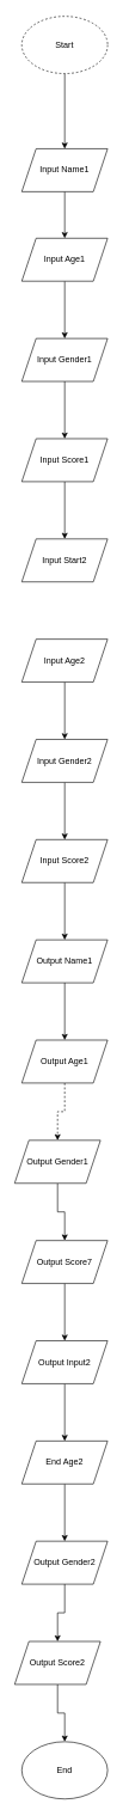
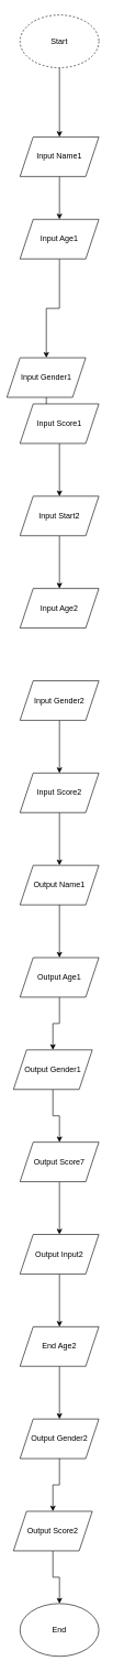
  <mxCell id="0" />
  <mxCell id="1" parent="0" />
  <mxCell id="2" value="" style="edgeStyle=orthogonalEdgeStyle;rounded=0;orthogonalLoop=1;jettySize=auto;html=1;" edge="1" parent="1" source="3" target="5"><mxGeometry relative="1" as="geometry" /></mxCell>
  <mxCell id="3" value="Start" style="ellipse;whiteSpace=wrap;html=1;dashed=1;" vertex="1" parent="1"><mxGeometry x="30" y="20" width="120" height="80" as="geometry" /></mxCell>
  <mxCell id="4" value="" style="edgeStyle=orthogonalEdgeStyle;rounded=0;orthogonalLoop=1;jettySize=auto;html=1;" edge="1" parent="1" source="5" target="7"><mxGeometry relative="1" as="geometry" /></mxCell>
  <mxCell id="5" value="Input Name1" style="shape=parallelogram;perimeter=parallelogramPerimeter;whiteSpace=wrap;html=1;fixedSize=1;" vertex="1" parent="1"><mxGeometry x="30" y="205" width="120" height="60" as="geometry" /></mxCell>
  <mxCell id="6" value="" style="edgeStyle=orthogonalEdgeStyle;rounded=0;orthogonalLoop=1;jettySize=auto;html=1;" edge="1" parent="1" source="7" target="9"><mxGeometry relative="1" as="geometry" /></mxCell>
  <mxCell id="7" value="Input Age1" style="shape=parallelogram;perimeter=parallelogramPerimeter;whiteSpace=wrap;html=1;fixedSize=1;" vertex="1" parent="1"><mxGeometry x="30" y="330" width="120" height="60" as="geometry" /></mxCell>
  <mxCell id="8" value="" style="edgeStyle=orthogonalEdgeStyle;rounded=0;orthogonalLoop=1;jettySize=auto;html=1;" edge="1" parent="1" source="9" target="11"><mxGeometry relative="1" as="geometry" /></mxCell>
- <mxCell id="9" value="Input Gender1" style="shape=parallelogram;perimeter=parallelogramPerimeter;whiteSpace=wrap;html=1;fixedSize=1;" vertex="1" parent="1"><mxGeometry x="30" y="470" width="120" height="60" as="geometry" /></mxCell>
+ <mxCell id="9" value="Input Gender1" style="shape=parallelogram;perimeter=parallelogramPerimeter;whiteSpace=wrap;html=1;fixedSize=1;" vertex="1" parent="1"><mxGeometry x="10" y="540" width="120" height="60" as="geometry" /></mxCell>
  <mxCell id="10" value="" style="edgeStyle=orthogonalEdgeStyle;rounded=0;orthogonalLoop=1;jettySize=auto;html=1;" edge="1" parent="1" source="11" target="13"><mxGeometry relative="1" as="geometry" /></mxCell>
  <mxCell id="11" value="Input Score1" style="shape=parallelogram;perimeter=parallelogramPerimeter;whiteSpace=wrap;html=1;fixedSize=1;" vertex="1" parent="1"><mxGeometry x="30" y="610" width="120" height="60" as="geometry" /></mxCell>
+ <mxCell id="12" value="" style="edgeStyle=orthogonalEdgeStyle;rounded=0;orthogonalLoop=1;jettySize=auto;html=1;" edge="1" parent="1" source="13" target="15"><mxGeometry relative="1" as="geometry" /></mxCell>
  <mxCell id="13" value="Input Start2" style="shape=parallelogram;perimeter=parallelogramPerimeter;whiteSpace=wrap;html=1;fixedSize=1;" vertex="1" parent="1"><mxGeometry x="30" y="750" width="120" height="60" as="geometry" /></mxCell>
- <mxCell id="14" value="" style="edgeStyle=orthogonalEdgeStyle;rounded=0;orthogonalLoop=1;jettySize=auto;html=1;" edge="1" parent="1" source="15" target="17"><mxGeometry relative="1" as="geometry" /></mxCell>
  <mxCell id="15" value="Input Age2" style="shape=parallelogram;perimeter=parallelogramPerimeter;whiteSpace=wrap;html=1;fixedSize=1;" vertex="1" parent="1"><mxGeometry x="30" y="890" width="120" height="60" as="geometry" /></mxCell>
  <mxCell id="16" value="" style="edgeStyle=orthogonalEdgeStyle;rounded=0;orthogonalLoop=1;jettySize=auto;html=1;" edge="1" parent="1" source="17" target="19"><mxGeometry relative="1" as="geometry" /></mxCell>
  <mxCell id="17" value="Input Gender2" style="shape=parallelogram;perimeter=parallelogramPerimeter;whiteSpace=wrap;html=1;fixedSize=1;" vertex="1" parent="1"><mxGeometry x="30" y="1030" width="120" height="60" as="geometry" /></mxCell>
  <mxCell id="18" value="" style="edgeStyle=orthogonalEdgeStyle;rounded=0;orthogonalLoop=1;jettySize=auto;html=1;" edge="1" parent="1" source="19" target="21"><mxGeometry relative="1" as="geometry" /></mxCell>
  <mxCell id="19" value="Input Score2" style="shape=parallelogram;perimeter=parallelogramPerimeter;whiteSpace=wrap;html=1;fixedSize=1;" vertex="1" parent="1"><mxGeometry x="30" y="1170" width="120" height="60" as="geometry" /></mxCell>
  <mxCell id="20" value="" style="edgeStyle=orthogonalEdgeStyle;rounded=0;orthogonalLoop=1;jettySize=auto;html=1;" edge="1" parent="1" source="21" target="23"><mxGeometry relative="1" as="geometry" /></mxCell>
  <mxCell id="21" value="Output Name1" style="shape=parallelogram;perimeter=parallelogramPerimeter;whiteSpace=wrap;html=1;fixedSize=1;" vertex="1" parent="1"><mxGeometry x="30" y="1310" width="120" height="60" as="geometry" /></mxCell>
- <mxCell id="22" value="" style="edgeStyle=orthogonalEdgeStyle;rounded=0;orthogonalLoop=1;jettySize=auto;html=1;dashed=1;" edge="1" parent="1" source="23" target="25"><mxGeometry relative="1" as="geometry" /></mxCell>
+ <mxCell id="22" value="" style="edgeStyle=orthogonalEdgeStyle;rounded=0;orthogonalLoop=1;jettySize=auto;html=1;" edge="1" parent="1" source="23" target="25"><mxGeometry relative="1" as="geometry" /></mxCell>
  <mxCell id="23" value="Output Age1" style="shape=parallelogram;perimeter=parallelogramPerimeter;whiteSpace=wrap;html=1;fixedSize=1;" vertex="1" parent="1"><mxGeometry x="30" y="1450" width="120" height="60" as="geometry" /></mxCell>
  <mxCell id="24" value="" style="edgeStyle=orthogonalEdgeStyle;rounded=0;orthogonalLoop=1;jettySize=auto;html=1;" edge="1" parent="1" source="25" target="27"><mxGeometry relative="1" as="geometry" /></mxCell>
  <mxCell id="25" value="Output Gender1" style="shape=parallelogram;perimeter=parallelogramPerimeter;whiteSpace=wrap;html=1;fixedSize=1;" vertex="1" parent="1"><mxGeometry x="20" y="1590" width="120" height="60" as="geometry" /></mxCell>
  <mxCell id="26" value="" style="edgeStyle=orthogonalEdgeStyle;rounded=0;orthogonalLoop=1;jettySize=auto;html=1;" edge="1" parent="1" source="27" target="29"><mxGeometry relative="1" as="geometry" /></mxCell>
  <mxCell id="27" value="Output Score7" style="shape=parallelogram;perimeter=parallelogramPerimeter;whiteSpace=wrap;html=1;fixedSize=1;" vertex="1" parent="1"><mxGeometry x="30" y="1730" width="120" height="60" as="geometry" /></mxCell>
  <mxCell id="28" value="" style="edgeStyle=orthogonalEdgeStyle;rounded=0;orthogonalLoop=1;jettySize=auto;html=1;" edge="1" parent="1" source="29" target="31"><mxGeometry relative="1" as="geometry" /></mxCell>
  <mxCell id="29" value="Output Input2" style="shape=parallelogram;perimeter=parallelogramPerimeter;whiteSpace=wrap;html=1;fixedSize=1;" vertex="1" parent="1"><mxGeometry x="30" y="1870" width="120" height="60" as="geometry" /></mxCell>
  <mxCell id="30" value="" style="edgeStyle=orthogonalEdgeStyle;rounded=0;orthogonalLoop=1;jettySize=auto;html=1;" edge="1" parent="1" source="31" target="33"><mxGeometry relative="1" as="geometry" /></mxCell>
  <mxCell id="31" value="End Age2" style="shape=parallelogram;perimeter=parallelogramPerimeter;whiteSpace=wrap;html=1;fixedSize=1;" vertex="1" parent="1"><mxGeometry x="30" y="2010" width="120" height="60" as="geometry" /></mxCell>
  <mxCell id="32" value="" style="edgeStyle=orthogonalEdgeStyle;rounded=0;orthogonalLoop=1;jettySize=auto;html=1;" edge="1" parent="1" source="33" target="35"><mxGeometry relative="1" as="geometry" /></mxCell>
  <mxCell id="33" value="Output Gender2" style="shape=parallelogram;perimeter=parallelogramPerimeter;whiteSpace=wrap;html=1;fixedSize=1;" vertex="1" parent="1"><mxGeometry x="30" y="2150" width="120" height="60" as="geometry" /></mxCell>
  <mxCell id="34" value="" style="edgeStyle=orthogonalEdgeStyle;rounded=0;orthogonalLoop=1;jettySize=auto;html=1;" edge="1" parent="1" source="35" target="36"><mxGeometry relative="1" as="geometry" /></mxCell>
  <mxCell id="35" value="Output Score2" style="shape=parallelogram;perimeter=parallelogramPerimeter;whiteSpace=wrap;html=1;fixedSize=1;" vertex="1" parent="1"><mxGeometry x="20" y="2290" width="120" height="60" as="geometry" /></mxCell>
  <mxCell id="36" value="End" style="ellipse;whiteSpace=wrap;html=1;" vertex="1" parent="1"><mxGeometry x="30" y="2430" width="120" height="80" as="geometry" /></mxCell>
